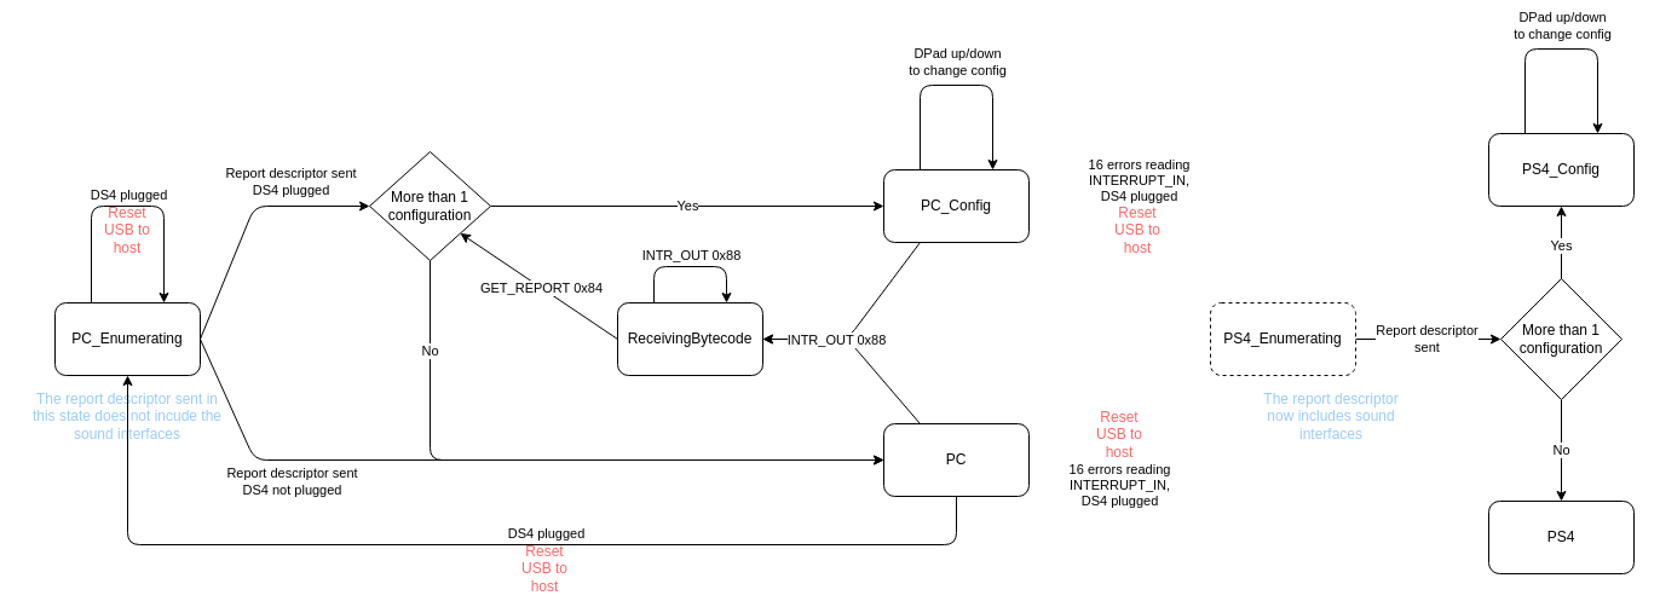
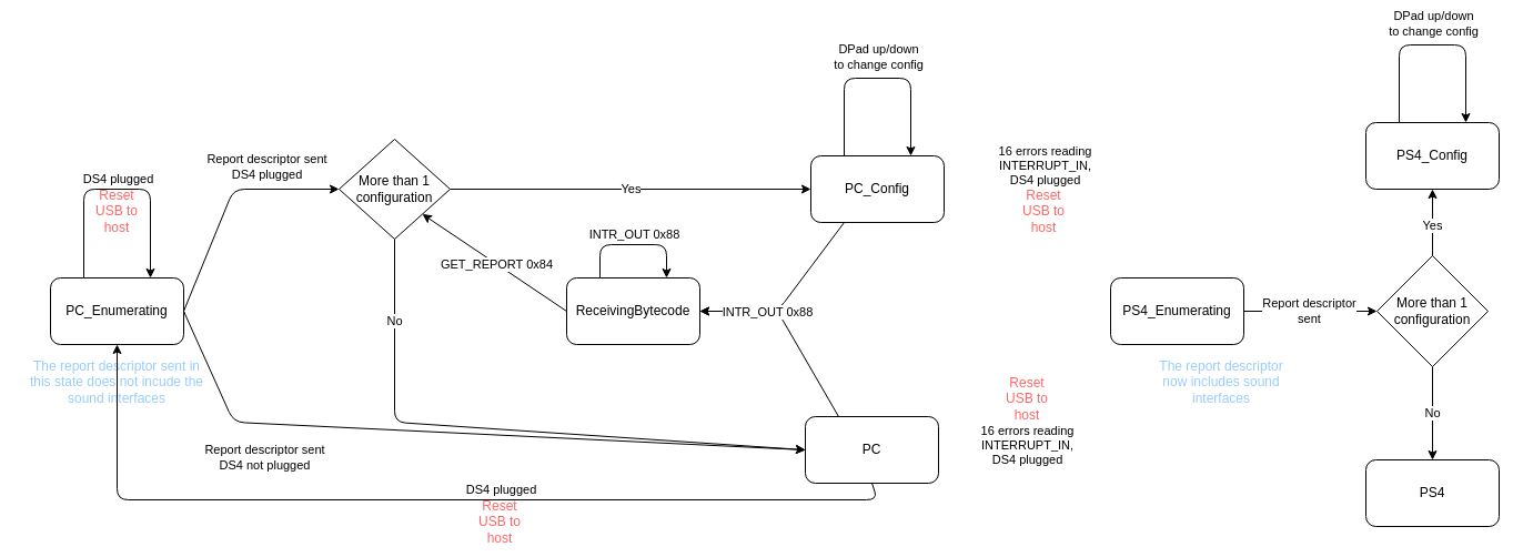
  <mxCell id="0" />
  <mxCell id="1" parent="0" />
  <mxCell id="2" value="PC_Enumerating" style="rounded=1;whiteSpace=wrap;html=1;" parent="1" vertex="1"><mxGeometry x="45" y="250" width="120" height="60" as="geometry" /></mxCell>
  <mxCell id="3" value="" style="endArrow=classic;html=1;exitX=0.25;exitY=0;exitDx=0;exitDy=0;entryX=0.75;entryY=0;entryDx=0;entryDy=0;" parent="1" source="2" target="2" edge="1"><mxGeometry width="50" height="50" relative="1" as="geometry"><mxPoint x="395" y="510" as="sourcePoint" /><mxPoint x="445" y="460" as="targetPoint" /><Array as="points"><mxPoint x="75" y="170" /><mxPoint x="135" y="170" /></Array></mxGeometry></mxCell>
  <mxCell id="4" value="DS4 plugged" style="edgeLabel;html=1;align=center;verticalAlign=middle;resizable=0;points=[];" parent="3" vertex="1" connectable="0"><mxGeometry x="-0.027" relative="1" as="geometry"><mxPoint x="3" y="-10" as="offset" /></mxGeometry></mxCell>
  <mxCell id="5" value="Reset USB to host" style="text;html=1;align=center;verticalAlign=middle;whiteSpace=wrap;rounded=0;fontColor=#FF6666;" parent="1" vertex="1"><mxGeometry x="85" y="180" width="40" height="20" as="geometry" /></mxCell>
  <mxCell id="6" value="&lt;font color=&quot;#000000&quot;&gt;PC_Config&lt;/font&gt;" style="rounded=1;whiteSpace=wrap;html=1;fontColor=#FF6666;" parent="1" vertex="1"><mxGeometry x="730" y="140" width="120" height="60" as="geometry" /></mxCell>
  <mxCell id="7" value="" style="endArrow=classic;html=1;fontColor=#FF6666;exitX=1;exitY=0.5;exitDx=0;exitDy=0;entryX=0;entryY=0.5;entryDx=0;entryDy=0;" parent="1" source="2" target="16" edge="1"><mxGeometry width="50" height="50" relative="1" as="geometry"><mxPoint x="395" y="510" as="sourcePoint" /><mxPoint x="282.578" y="186.749" as="targetPoint" /><Array as="points"><mxPoint x="210" y="170" /></Array></mxGeometry></mxCell>
  <mxCell id="8" value="Report descriptor sent&lt;br&gt;DS4 plugged" style="edgeLabel;html=1;align=center;verticalAlign=middle;resizable=0;points=[];" parent="7" vertex="1" connectable="0"><mxGeometry x="0.016" y="2" relative="1" as="geometry"><mxPoint x="35.58" y="-28.36" as="offset" /></mxGeometry></mxCell>
- <mxCell id="9" value="PC" style="rounded=1;whiteSpace=wrap;html=1;fontColor=#000000;" parent="1" vertex="1"><mxGeometry x="730" y="350" width="120" height="60" as="geometry" /></mxCell>
+ <mxCell id="9" value="PC" style="rounded=1;whiteSpace=wrap;html=1;fontColor=#000000;" parent="1" vertex="1"><mxGeometry x="725" y="375" width="120" height="60" as="geometry" /></mxCell>
  <mxCell id="10" value="" style="endArrow=classic;html=1;fontColor=#000000;exitX=1;exitY=0.5;exitDx=0;exitDy=0;entryX=0;entryY=0.5;entryDx=0;entryDy=0;" parent="1" source="2" target="9" edge="1"><mxGeometry width="50" height="50" relative="1" as="geometry"><mxPoint x="395" y="510" as="sourcePoint" /><mxPoint x="445" y="460" as="targetPoint" /><Array as="points"><mxPoint x="210" y="380" /></Array></mxGeometry></mxCell>
  <mxCell id="11" value="Report descriptor sent&lt;br&gt;DS4 not plugged" style="edgeLabel;html=1;align=center;verticalAlign=middle;resizable=0;points=[];fontColor=#000000;" parent="10" vertex="1" connectable="0"><mxGeometry x="0.221" relative="1" as="geometry"><mxPoint x="-244.33" y="17.89" as="offset" /></mxGeometry></mxCell>
  <mxCell id="12" value="" style="endArrow=classic;html=1;fontColor=#000000;exitX=0.25;exitY=0;exitDx=0;exitDy=0;entryX=0.75;entryY=0;entryDx=0;entryDy=0;" parent="1" source="6" target="6" edge="1"><mxGeometry width="50" height="50" relative="1" as="geometry"><mxPoint x="760" y="50" as="sourcePoint" /><mxPoint x="810" y="0" as="targetPoint" /><Array as="points"><mxPoint x="760" y="70" /><mxPoint x="820" y="70" /></Array></mxGeometry></mxCell>
  <mxCell id="13" value="DPad up/down&lt;br&gt;to change config" style="edgeLabel;html=1;align=center;verticalAlign=middle;resizable=0;points=[];fontColor=#000000;" parent="12" vertex="1" connectable="0"><mxGeometry x="-0.01" relative="1" as="geometry"><mxPoint x="1" y="-20" as="offset" /></mxGeometry></mxCell>
- <mxCell id="14" value="PS4_Enumerating" style="rounded=1;whiteSpace=wrap;html=1;fontColor=#000000;dashed=1;" parent="1" vertex="1"><mxGeometry x="1000" y="250" width="120" height="60" as="geometry" /></mxCell>
+ <mxCell id="14" value="PS4_Enumerating" style="rounded=1;whiteSpace=wrap;html=1;fontColor=#000000;" parent="1" vertex="1"><mxGeometry x="1000" y="250" width="120" height="60" as="geometry" /></mxCell>
  <mxCell id="15" value="The report descriptor sent in this state does not incude the sound interfaces" style="text;html=1;strokeColor=none;fillColor=none;align=center;verticalAlign=middle;whiteSpace=wrap;rounded=0;fontColor=#99CCFF;" parent="1" vertex="1"><mxGeometry x="20" y="334" width="170" height="20" as="geometry" /></mxCell>
  <mxCell id="16" value="More than 1&lt;br&gt;configuration" style="rhombus;whiteSpace=wrap;html=1;fontColor=#000000;" parent="1" vertex="1"><mxGeometry x="305" y="125" width="100" height="90" as="geometry" /></mxCell>
  <mxCell id="17" value="Yes" style="endArrow=classic;html=1;fontColor=#000000;exitX=1;exitY=0.5;exitDx=0;exitDy=0;entryX=0;entryY=0.5;entryDx=0;entryDy=0;" parent="1" source="16" target="6" edge="1"><mxGeometry width="50" height="50" relative="1" as="geometry"><mxPoint x="395" y="510" as="sourcePoint" /><mxPoint x="445" y="460" as="targetPoint" /></mxGeometry></mxCell>
  <mxCell id="18" value="No" style="endArrow=classic;html=1;fontColor=#000000;exitX=0.5;exitY=1;exitDx=0;exitDy=0;entryX=0;entryY=0.5;entryDx=0;entryDy=0;" parent="1" source="16" target="9" edge="1"><mxGeometry x="-0.722" width="50" height="50" relative="1" as="geometry"><mxPoint x="395" y="510" as="sourcePoint" /><mxPoint x="445" y="460" as="targetPoint" /><Array as="points"><mxPoint x="355" y="380" /></Array><mxPoint as="offset" /></mxGeometry></mxCell>
  <mxCell id="19" value="ReceivingBytecode" style="rounded=1;whiteSpace=wrap;html=1;fontColor=#000000;" parent="1" vertex="1"><mxGeometry x="510" y="250" width="120" height="60" as="geometry" /></mxCell>
  <mxCell id="20" value="" style="endArrow=classic;html=1;fontColor=#000000;exitX=0.25;exitY=0;exitDx=0;exitDy=0;" parent="1" source="9" edge="1"><mxGeometry width="50" height="50" relative="1" as="geometry"><mxPoint x="630" y="510" as="sourcePoint" /><mxPoint x="630" y="280" as="targetPoint" /><Array as="points"><mxPoint x="700" y="280" /></Array></mxGeometry></mxCell>
  <mxCell id="21" value="" style="endArrow=classic;html=1;fontColor=#000000;exitX=0.25;exitY=1;exitDx=0;exitDy=0;" parent="1" source="6" edge="1"><mxGeometry width="50" height="50" relative="1" as="geometry"><mxPoint x="850" y="170" as="sourcePoint" /><mxPoint x="630" y="280" as="targetPoint" /><Array as="points"><mxPoint x="700" y="280" /></Array></mxGeometry></mxCell>
  <mxCell id="22" value="INTR_OUT 0x88" style="edgeLabel;html=1;align=center;verticalAlign=middle;resizable=0;points=[];fontColor=#000000;" parent="21" vertex="1" connectable="0"><mxGeometry x="0.281" relative="1" as="geometry"><mxPoint x="-1" as="offset" /></mxGeometry></mxCell>
  <mxCell id="23" value="16 errors reading&lt;br&gt;INTERRUPT_IN,&lt;br&gt;DS4 plugged" style="edgeLabel;html=1;align=center;verticalAlign=middle;resizable=0;points=[];fontColor=#000000;" parent="1" vertex="1" connectable="0"><mxGeometry x="940" y="150" as="geometry"><mxPoint y="-2" as="offset" /></mxGeometry></mxCell>
  <mxCell id="24" value="16 errors reading&lt;br&gt;INTERRUPT_IN,&lt;br&gt;DS4 plugged" style="edgeLabel;html=1;align=center;verticalAlign=middle;resizable=0;points=[];fontColor=#000000;" parent="1" vertex="1" connectable="0"><mxGeometry x="925" y="150" as="geometry"><mxPoint x="-1" y="250" as="offset" /></mxGeometry></mxCell>
  <mxCell id="25" value="Reset USB to host" style="text;html=1;align=center;verticalAlign=middle;whiteSpace=wrap;rounded=0;fontColor=#FF6666;" parent="1" vertex="1"><mxGeometry x="920" y="180" width="40" height="20" as="geometry" /></mxCell>
  <mxCell id="26" value="Reset USB to host" style="text;html=1;align=center;verticalAlign=middle;whiteSpace=wrap;rounded=0;fontColor=#FF6666;" parent="1" vertex="1"><mxGeometry x="905" y="349" width="40" height="20" as="geometry" /></mxCell>
  <mxCell id="27" value="More than 1&lt;br&gt;configuration" style="rhombus;whiteSpace=wrap;html=1;fontColor=#000000;" parent="1" vertex="1"><mxGeometry x="1240" y="230" width="100" height="100" as="geometry" /></mxCell>
  <mxCell id="28" value="" style="endArrow=classic;html=1;fontColor=#000000;exitX=1;exitY=0.5;exitDx=0;exitDy=0;entryX=0;entryY=0.5;entryDx=0;entryDy=0;" parent="1" source="14" target="27" edge="1"><mxGeometry width="50" height="50" relative="1" as="geometry"><mxPoint x="770" y="500" as="sourcePoint" /><mxPoint x="820" y="450" as="targetPoint" /></mxGeometry></mxCell>
  <mxCell id="29" value="Report descriptor&lt;br&gt;sent" style="edgeLabel;html=1;align=center;verticalAlign=middle;resizable=0;points=[];fontColor=#000000;" parent="28" vertex="1" connectable="0"><mxGeometry x="-0.035" y="1" relative="1" as="geometry"><mxPoint as="offset" /></mxGeometry></mxCell>
  <mxCell id="30" value="PS4_Config" style="rounded=1;whiteSpace=wrap;html=1;fontColor=#000000;" parent="1" vertex="1"><mxGeometry x="1230" y="110" width="120" height="60" as="geometry" /></mxCell>
  <mxCell id="31" value="PS4" style="rounded=1;whiteSpace=wrap;html=1;fontColor=#000000;" parent="1" vertex="1"><mxGeometry x="1230" y="414" width="120" height="60" as="geometry" /></mxCell>
  <mxCell id="32" value="" style="endArrow=classic;html=1;fontColor=#000000;exitX=0.5;exitY=0;exitDx=0;exitDy=0;entryX=0.5;entryY=1;entryDx=0;entryDy=0;" parent="1" source="27" target="30" edge="1"><mxGeometry width="50" height="50" relative="1" as="geometry"><mxPoint x="1040" y="500" as="sourcePoint" /><mxPoint x="1090" y="450" as="targetPoint" /></mxGeometry></mxCell>
  <mxCell id="33" value="Yes" style="edgeLabel;html=1;align=center;verticalAlign=middle;resizable=0;points=[];fontColor=#000000;" parent="32" vertex="1" connectable="0"><mxGeometry x="-0.067" y="1" relative="1" as="geometry"><mxPoint as="offset" /></mxGeometry></mxCell>
  <mxCell id="34" value="No" style="endArrow=classic;html=1;fontColor=#000000;exitX=0.5;exitY=1;exitDx=0;exitDy=0;entryX=0.5;entryY=0;entryDx=0;entryDy=0;" parent="1" source="27" target="31" edge="1"><mxGeometry width="50" height="50" relative="1" as="geometry"><mxPoint x="1040" y="500" as="sourcePoint" /><mxPoint x="1090" y="450" as="targetPoint" /></mxGeometry></mxCell>
  <mxCell id="35" value="" style="endArrow=classic;html=1;fontColor=#000000;exitX=0.25;exitY=0;exitDx=0;exitDy=0;entryX=0.75;entryY=0;entryDx=0;entryDy=0;" parent="1" source="30" target="30" edge="1"><mxGeometry width="50" height="50" relative="1" as="geometry"><mxPoint x="880" y="500" as="sourcePoint" /><mxPoint x="1400" y="0" as="targetPoint" /><Array as="points"><mxPoint x="1260" y="40" /><mxPoint x="1320" y="40" /></Array></mxGeometry></mxCell>
  <mxCell id="36" value="DPad up/down&lt;br&gt;to change config" style="edgeLabel;html=1;align=center;verticalAlign=middle;resizable=0;points=[];fontColor=#000000;" parent="1" vertex="1" connectable="0"><mxGeometry x="1290" y="20" as="geometry" /></mxCell>
  <mxCell id="37" value="The report descriptor now includes sound interfaces" style="text;html=1;strokeColor=none;fillColor=none;align=center;verticalAlign=middle;whiteSpace=wrap;rounded=0;fontColor=#99CCFF;" parent="1" vertex="1"><mxGeometry x="1040" y="319" width="120" height="50" as="geometry" /></mxCell>
  <mxCell id="38" value="" style="endArrow=classic;html=1;fontColor=#99CCFF;exitX=0;exitY=0.5;exitDx=0;exitDy=0;entryX=1;entryY=1;entryDx=0;entryDy=0;" parent="1" source="19" target="16" edge="1"><mxGeometry width="50" height="50" relative="1" as="geometry"><mxPoint x="470" y="470" as="sourcePoint" /><mxPoint x="520" y="420" as="targetPoint" /></mxGeometry></mxCell>
  <mxCell id="39" value="GET_REPORT 0x84" style="edgeLabel;html=1;align=center;verticalAlign=middle;resizable=0;points=[];" parent="38" vertex="1" connectable="0"><mxGeometry x="-0.016" relative="1" as="geometry"><mxPoint as="offset" /></mxGeometry></mxCell>
  <mxCell id="40" value="" style="endArrow=classic;html=1;fontColor=#000000;exitX=0.5;exitY=1;exitDx=0;exitDy=0;entryX=0.5;entryY=1;entryDx=0;entryDy=0;" parent="1" source="9" target="2" edge="1"><mxGeometry width="50" height="50" relative="1" as="geometry"><mxPoint x="670" y="600" as="sourcePoint" /><mxPoint x="140" y="480" as="targetPoint" /><Array as="points"><mxPoint x="790" y="450" /><mxPoint x="105" y="450" /></Array></mxGeometry></mxCell>
  <mxCell id="41" value="DS4 plugged" style="edgeLabel;html=1;align=center;verticalAlign=middle;resizable=0;points=[];" parent="1" vertex="1" connectable="0"><mxGeometry x="450" y="440" as="geometry" /></mxCell>
  <mxCell id="42" value="Reset USB to host" style="text;html=1;align=center;verticalAlign=middle;whiteSpace=wrap;rounded=0;fontColor=#FF6666;" parent="1" vertex="1"><mxGeometry x="430" y="460" width="40" height="20" as="geometry" /></mxCell>
  <mxCell id="43" value="" style="endArrow=classic;html=1;fontColor=#000000;exitX=0.25;exitY=0;exitDx=0;exitDy=0;entryX=0.75;entryY=0;entryDx=0;entryDy=0;" parent="1" source="19" target="19" edge="1"><mxGeometry width="50" height="50" relative="1" as="geometry"><mxPoint x="720" y="470" as="sourcePoint" /><mxPoint x="620" y="190" as="targetPoint" /><Array as="points"><mxPoint x="540" y="220" /><mxPoint x="600" y="220" /></Array></mxGeometry></mxCell>
  <mxCell id="44" value="INTR_OUT 0x88" style="edgeLabel;html=1;align=center;verticalAlign=middle;resizable=0;points=[];fontColor=#000000;" parent="1" vertex="1" connectable="0"><mxGeometry x="570" y="210" as="geometry" /></mxCell>
